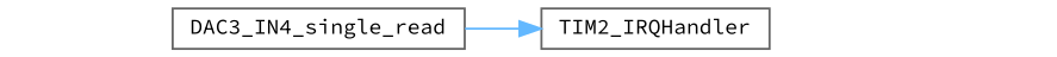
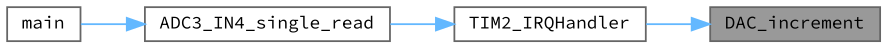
  digraph {
    fontname="Source Code Pro"
    rankdir=RL
    node [color=grey40 fillcolor=white fontname="Source Code Pro" fontsize=10 shape=box style=filled]
    edge [color=steelblue1 dir=back fontname="Source Code Pro" fontsize=10 labelfontname=Helvetica labelfontsize=10 style=solid]
+   n1 [color=gray40 fillcolor=grey60 fontcolor=black height=0.2 label=DAC_increment width=0.4]
    n2 [height=0.2 label=TIM2_IRQHandler width=0.4]
-   n3 [height=0.2 label=DAC3_IN4_single_read width=0.4]
+   n3 [height=0.2 label=ADC3_IN4_single_read width=0.4]
+   n4 [height=0.2 label=main width=0.4]
+   n1 -> n2
    n2 -> n3
+   n3 -> n4
  }
